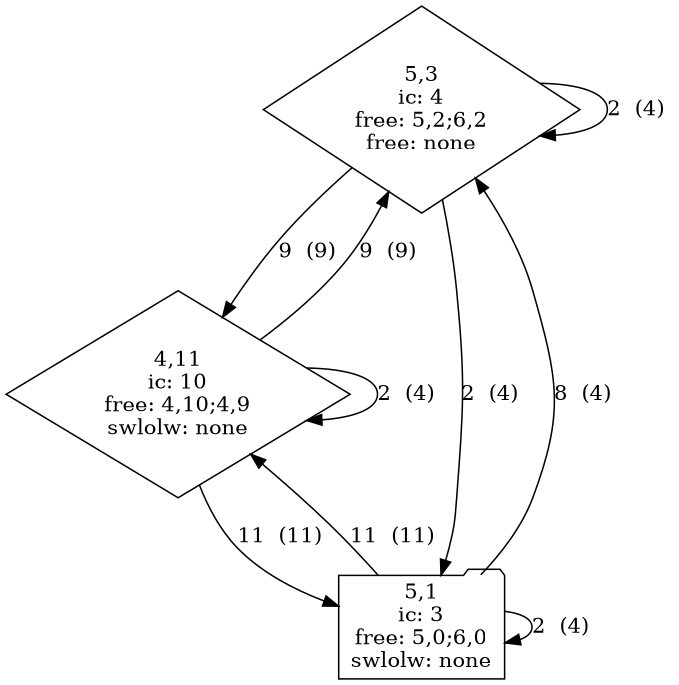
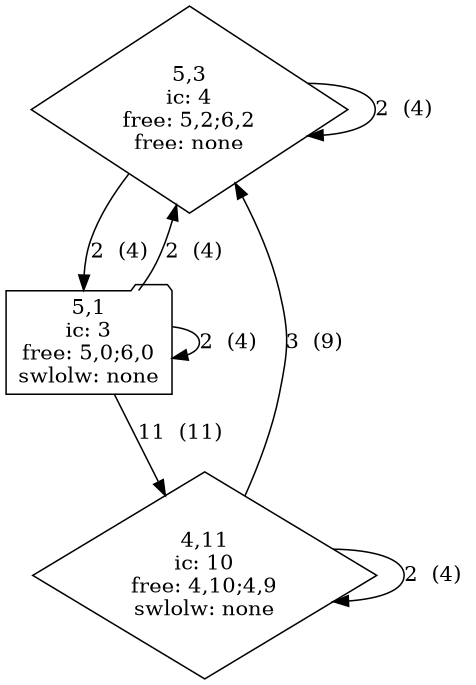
  digraph {
    compound=true
    node [shape=diamond]
    n1 [label="5,3\nic: 4\nfree: 5,2;6,2\nfree: none"]
    n2 [label="4,11\nic: 10\nfree: 4,10;4,9\nswlolw: none"]
    n3 [label="5,1\nic: 3\nfree: 5,0;6,0\nswlolw: none" shape=folder]
    n1 -> n1 [label="2  (4) "]
-   n1 -> n2 [label="9  (9) "]
    n1 -> n3 [label="2  (4) "]
-   n2 -> n1 [label="9  (9) "]
+   n2 -> n1 [label="3  (9) "]
    n2 -> n2 [label="2  (4) "]
-   n2 -> n3 [label="11  (11) "]
-   n3 -> n1 [label="8  (4) "]
+   n3 -> n1 [label="2  (4) "]
    n3 -> n2 [label="11  (11) "]
    n3 -> n3 [label="2  (4) "]
  }
